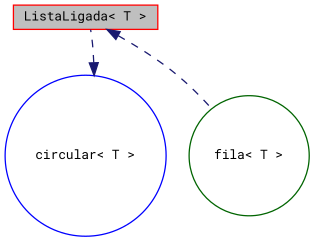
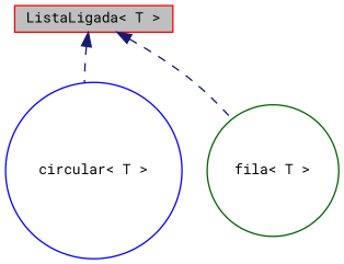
  digraph {
    fontname="Roboto Mono"
    node [fillcolor=white fontname="Roboto Mono" fontsize=10 shape=circle style=filled]
    edge [color=midnightblue dir=back fontname="Roboto Mono" fontsize=10 labelfontname=Helvetica labelfontsize=10 style=dashed]
    n1 [color=red fillcolor=grey75 fontcolor=black height=0.2 label="ListaLigada\< T \>" shape=box width=0.4]
    n2 [color=blue height=0.2 label="circular\< T \>" width=0.4]
    n3 [color=darkgreen height=0.2 label="fila\< T \>" width=0.4]
-   n2 -> n1
+   n1 -> n2
    n1 -> n3
  }
